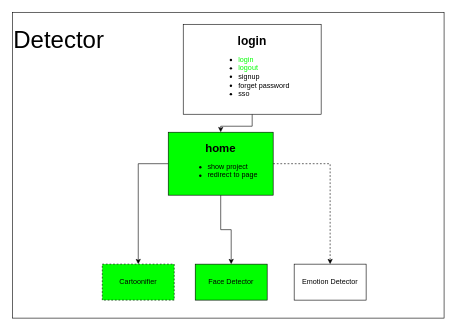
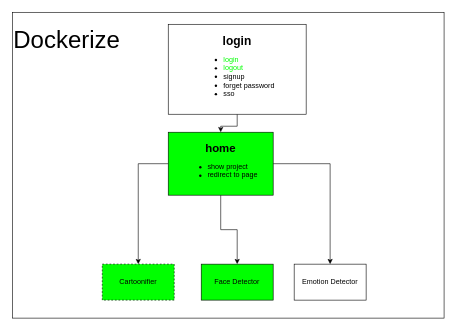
  <mxCell id="0" />
  <mxCell id="1" parent="0" />
- <mxCell id="2" value="&lt;div align=&quot;left&quot;&gt;&lt;font style=&quot;font-size: 40px&quot;&gt;Detector&lt;/font&gt;&lt;/div&gt;&lt;div align=&quot;left&quot;&gt;&lt;font style=&quot;font-size: 50px&quot;&gt;&lt;br&gt;&lt;/font&gt;&lt;/div&gt;&lt;div align=&quot;left&quot;&gt;&lt;font style=&quot;font-size: 50px&quot;&gt;&lt;br&gt;&lt;/font&gt;&lt;/div&gt;&lt;div align=&quot;left&quot;&gt;&lt;font style=&quot;font-size: 50px&quot;&gt;&lt;br&gt;&lt;/font&gt;&lt;/div&gt;&lt;div align=&quot;left&quot;&gt;&lt;font style=&quot;font-size: 50px&quot;&gt;&lt;br&gt;&lt;/font&gt;&lt;/div&gt;&lt;div align=&quot;left&quot;&gt;&lt;font style=&quot;font-size: 50px&quot;&gt;&lt;br&gt;&lt;/font&gt;&lt;/div&gt;&lt;div align=&quot;left&quot;&gt;&lt;font style=&quot;font-size: 50px&quot;&gt;&lt;br&gt;&lt;/font&gt;&lt;/div&gt;&lt;div align=&quot;left&quot;&gt;&lt;font style=&quot;font-size: 50px&quot;&gt;&lt;br&gt;&lt;/font&gt;&lt;/div&gt;" style="rounded=0;whiteSpace=wrap;html=1;align=left;" parent="1" vertex="1"><mxGeometry x="20" y="20" width="720" height="510" as="geometry" /></mxCell>
+ <mxCell id="2" value="&lt;div align=&quot;left&quot;&gt;&lt;font style=&quot;font-size: 40px&quot;&gt;Dockerize&lt;/font&gt;&lt;/div&gt;&lt;div align=&quot;left&quot;&gt;&lt;font style=&quot;font-size: 50px&quot;&gt;&lt;br&gt;&lt;/font&gt;&lt;/div&gt;&lt;div align=&quot;left&quot;&gt;&lt;font style=&quot;font-size: 50px&quot;&gt;&lt;br&gt;&lt;/font&gt;&lt;/div&gt;&lt;div align=&quot;left&quot;&gt;&lt;font style=&quot;font-size: 50px&quot;&gt;&lt;br&gt;&lt;/font&gt;&lt;/div&gt;&lt;div align=&quot;left&quot;&gt;&lt;font style=&quot;font-size: 50px&quot;&gt;&lt;br&gt;&lt;/font&gt;&lt;/div&gt;&lt;div align=&quot;left&quot;&gt;&lt;font style=&quot;font-size: 50px&quot;&gt;&lt;br&gt;&lt;/font&gt;&lt;/div&gt;&lt;div align=&quot;left&quot;&gt;&lt;font style=&quot;font-size: 50px&quot;&gt;&lt;br&gt;&lt;/font&gt;&lt;/div&gt;&lt;div align=&quot;left&quot;&gt;&lt;font style=&quot;font-size: 50px&quot;&gt;&lt;br&gt;&lt;/font&gt;&lt;/div&gt;" style="rounded=0;whiteSpace=wrap;html=1;align=left;" parent="1" vertex="1"><mxGeometry x="20" y="20" width="720" height="510" as="geometry" /></mxCell>
  <mxCell id="3" style="edgeStyle=orthogonalEdgeStyle;rounded=0;orthogonalLoop=1;jettySize=auto;html=1;" parent="1" source="4" target="9" edge="1"><mxGeometry relative="1" as="geometry" /></mxCell>
- <mxCell id="4" value="&lt;div&gt;&lt;font size=&quot;1&quot;&gt;&lt;b style=&quot;font-size: 20px&quot;&gt;login&lt;/b&gt;&lt;/font&gt;&lt;/div&gt;&lt;div align=&quot;left&quot;&gt;&lt;ul&gt;&lt;li&gt;&lt;font color=&quot;#00FF00&quot;&gt;login&lt;/font&gt;&lt;/li&gt;&lt;li&gt;&lt;font color=&quot;#00FF00&quot;&gt;logout&lt;/font&gt;&lt;br&gt;&lt;/li&gt;&lt;li&gt;signup&lt;/li&gt;&lt;li&gt;forget password&lt;/li&gt;&lt;li&gt;sso&lt;/li&gt;&lt;/ul&gt;&lt;/div&gt;" style="rounded=0;whiteSpace=wrap;html=1;" parent="1" vertex="1"><mxGeometry x="305" y="40" width="230" height="150" as="geometry" /></mxCell>
+ <mxCell id="4" value="&lt;div&gt;&lt;font size=&quot;1&quot;&gt;&lt;b style=&quot;font-size: 20px&quot;&gt;login&lt;/b&gt;&lt;/font&gt;&lt;/div&gt;&lt;div align=&quot;left&quot;&gt;&lt;ul&gt;&lt;li&gt;&lt;font color=&quot;#00FF00&quot;&gt;login&lt;/font&gt;&lt;/li&gt;&lt;li&gt;&lt;font color=&quot;#00FF00&quot;&gt;logout&lt;/font&gt;&lt;br&gt;&lt;/li&gt;&lt;li&gt;signup&lt;/li&gt;&lt;li&gt;forget password&lt;/li&gt;&lt;li&gt;sso&lt;/li&gt;&lt;/ul&gt;&lt;/div&gt;" style="rounded=0;whiteSpace=wrap;html=1;" parent="1" vertex="1"><mxGeometry x="280" y="40" width="230" height="150" as="geometry" /></mxCell>
  <mxCell id="5" value="&lt;div&gt;Cartoonifier&lt;/div&gt;" style="rounded=0;whiteSpace=wrap;html=1;fillColor=#00FF00;dashed=1;" parent="1" vertex="1"><mxGeometry x="170" y="440" width="120" height="60" as="geometry" /></mxCell>
- <mxCell id="6" style="edgeStyle=orthogonalEdgeStyle;rounded=0;orthogonalLoop=1;jettySize=auto;html=1;exitX=1;exitY=0.5;exitDx=0;exitDy=0;dashed=1;" parent="1" source="9" target="11" edge="1"><mxGeometry relative="1" as="geometry"><mxPoint x="405" y="410" as="sourcePoint" /></mxGeometry></mxCell>
+ <mxCell id="6" style="edgeStyle=orthogonalEdgeStyle;rounded=0;orthogonalLoop=1;jettySize=auto;html=1;exitX=1;exitY=0.5;exitDx=0;exitDy=0;" parent="1" source="9" target="11" edge="1"><mxGeometry relative="1" as="geometry"><mxPoint x="405" y="410" as="sourcePoint" /></mxGeometry></mxCell>
  <mxCell id="7" style="edgeStyle=orthogonalEdgeStyle;rounded=0;orthogonalLoop=1;jettySize=auto;html=1;exitX=0;exitY=0.5;exitDx=0;exitDy=0;" parent="1" source="9" target="5" edge="1"><mxGeometry relative="1" as="geometry" /></mxCell>
  <mxCell id="8" style="edgeStyle=orthogonalEdgeStyle;rounded=0;orthogonalLoop=1;jettySize=auto;html=1;exitX=0.5;exitY=1;exitDx=0;exitDy=0;" parent="1" source="9" target="10" edge="1"><mxGeometry relative="1" as="geometry" /></mxCell>
  <mxCell id="9" value="&lt;div style=&quot;font-size: 19px&quot;&gt;&lt;b&gt;home&lt;/b&gt;&lt;/div&gt;&lt;div align=&quot;left&quot;&gt;&lt;ul&gt;&lt;li&gt;show project&lt;/li&gt;&lt;li&gt;redirect to page&lt;/li&gt;&lt;/ul&gt;&lt;/div&gt;" style="rounded=0;whiteSpace=wrap;html=1;fillColor=#00FF00;" parent="1" vertex="1"><mxGeometry x="280" y="220" width="175" height="105" as="geometry" /></mxCell>
- <mxCell id="10" value="Face Detector" style="rounded=0;whiteSpace=wrap;html=1;fillColor=#00FF00;" parent="1" vertex="1"><mxGeometry x="325" y="440" width="120" height="60" as="geometry" /></mxCell>
+ <mxCell id="10" value="Face Detector" style="rounded=0;whiteSpace=wrap;html=1;fillColor=#00FF00;" parent="1" vertex="1"><mxGeometry x="335" y="440" width="120" height="60" as="geometry" /></mxCell>
  <mxCell id="11" value="Emotion Detector" style="rounded=0;whiteSpace=wrap;html=1;" parent="1" vertex="1"><mxGeometry x="490" y="440" width="120" height="60" as="geometry" /></mxCell>
